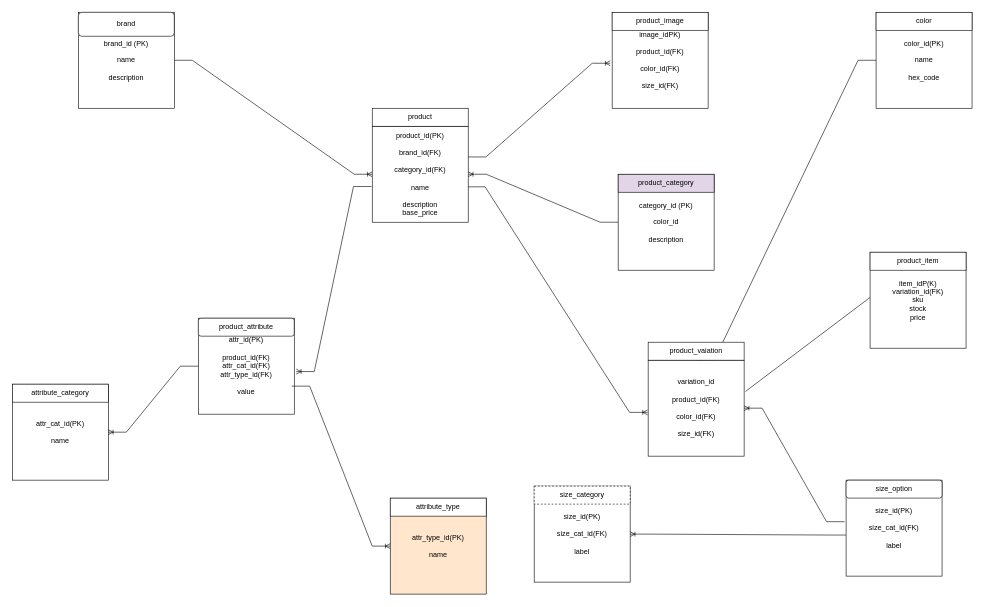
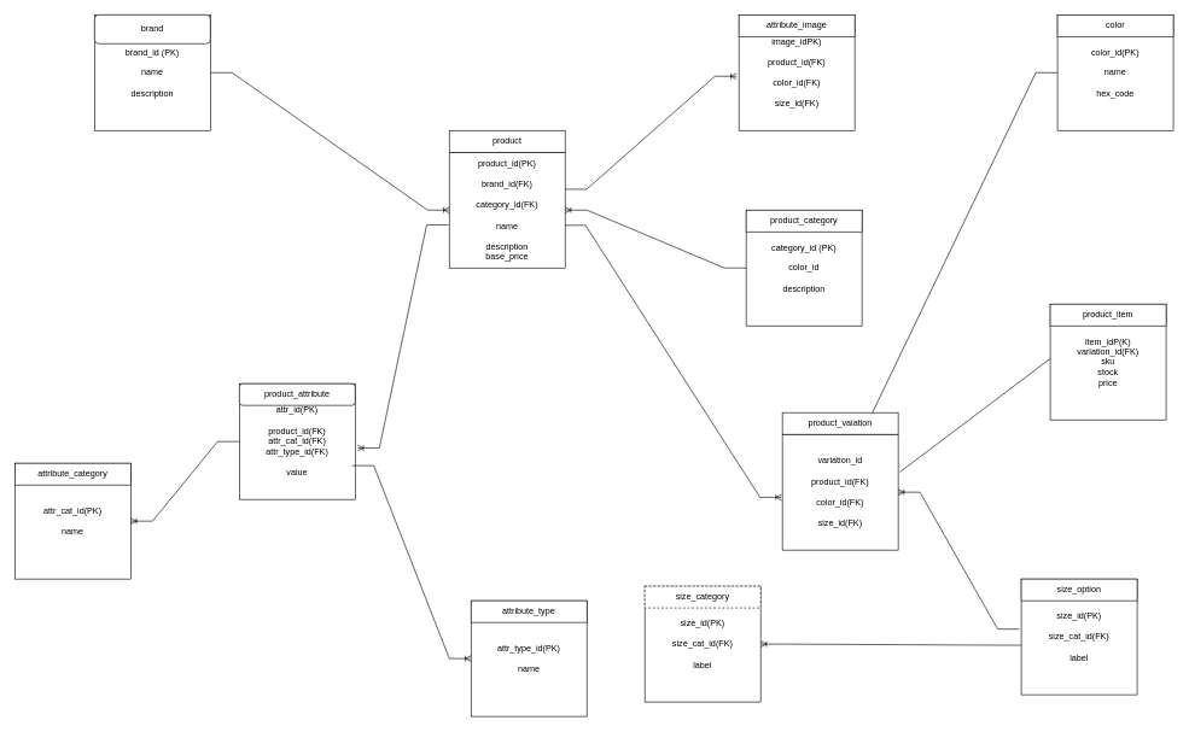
  <mxCell id="0" />
  <mxCell id="1" parent="0" />
  <mxCell id="2" value="" style="edgeStyle=entityRelationEdgeStyle;fontSize=12;html=1;endArrow=ERoneToMany;rounded=0;exitX=0;exitY=0.5;exitDx=0;exitDy=0;" edge="1" parent="1" source="40" target="19"><mxGeometry width="100" height="100" relative="1" as="geometry"><mxPoint x="1050" y="280" as="sourcePoint" /><mxPoint x="1150" y="180" as="targetPoint" /></mxGeometry></mxCell>
  <mxCell id="3" value="" style="edgeStyle=entityRelationEdgeStyle;fontSize=12;html=1;endArrow=ERoneToMany;rounded=0;entryX=-0.02;entryY=0.531;entryDx=0;entryDy=0;entryPerimeter=0;exitX=0.997;exitY=0.32;exitDx=0;exitDy=0;exitPerimeter=0;" edge="1" parent="1" source="19" target="10"><mxGeometry width="100" height="100" relative="1" as="geometry"><mxPoint x="1010" y="330" as="sourcePoint" /><mxPoint x="1110" y="230" as="targetPoint" /></mxGeometry></mxCell>
  <mxCell id="4" value="" style="edgeStyle=entityRelationEdgeStyle;fontSize=12;html=1;endArrow=ERoneToMany;rounded=0;" edge="1" parent="1" source="16" target="19"><mxGeometry width="100" height="100" relative="1" as="geometry"><mxPoint x="990" y="270" as="sourcePoint" /><mxPoint x="1090" y="170" as="targetPoint" /></mxGeometry></mxCell>
  <mxCell id="5" value="" style="edgeStyle=entityRelationEdgeStyle;fontSize=12;html=1;endArrow=ERoneToMany;rounded=0;entryX=-0.006;entryY=0.544;entryDx=0;entryDy=0;entryPerimeter=0;exitX=0.988;exitY=0.631;exitDx=0;exitDy=0;exitPerimeter=0;" edge="1" parent="1" source="19" target="43"><mxGeometry width="100" height="100" relative="1" as="geometry"><mxPoint x="1010" y="330" as="sourcePoint" /><mxPoint x="1110" y="230" as="targetPoint" /></mxGeometry></mxCell>
  <mxCell id="6" value="" style="edgeStyle=entityRelationEdgeStyle;fontSize=12;html=1;endArrow=ERoneToMany;rounded=0;entryX=1.021;entryY=0.556;entryDx=0;entryDy=0;entryPerimeter=0;exitX=-0.008;exitY=0.628;exitDx=0;exitDy=0;exitPerimeter=0;" edge="1" parent="1" source="19" target="34"><mxGeometry width="100" height="100" relative="1" as="geometry"><mxPoint x="990" y="420" as="sourcePoint" /><mxPoint x="1130" y="590" as="targetPoint" /><Array as="points"><mxPoint x="1240" y="430" /></Array></mxGeometry></mxCell>
  <mxCell id="7" value="" style="endArrow=none;html=1;rounded=0;exitX=1.014;exitY=0.326;exitDx=0;exitDy=0;exitPerimeter=0;" edge="1" parent="1" source="43" target="26"><mxGeometry relative="1" as="geometry"><mxPoint x="960" y="660" as="sourcePoint" /><mxPoint x="1120" y="660" as="targetPoint" /></mxGeometry></mxCell>
  <mxCell id="8" value="" style="edgeStyle=entityRelationEdgeStyle;fontSize=12;html=1;endArrow=ERoneToMany;rounded=0;entryX=0.5;entryY=0;entryDx=0;entryDy=0;exitX=0;exitY=0.5;exitDx=0;exitDy=0;" edge="1" parent="1" source="13" target="43"><mxGeometry width="100" height="100" relative="1" as="geometry"><mxPoint x="980" y="480" as="sourcePoint" /><mxPoint x="1080" y="380" as="targetPoint" /></mxGeometry></mxCell>
  <mxCell id="9" value="" style="group" vertex="1" connectable="0" parent="1"><mxGeometry x="1020" y="20" width="160" height="160" as="geometry" /></mxCell>
  <mxCell id="10" value="image_idPK)&lt;div&gt;&lt;br&gt;&lt;/div&gt;&lt;div&gt;product_id(FK)&lt;/div&gt;&lt;div&gt;&lt;br&gt;&lt;/div&gt;&lt;div&gt;color_id(FK)&lt;/div&gt;&lt;div&gt;&lt;br&gt;&lt;/div&gt;&lt;div&gt;size_id(FK)&lt;/div&gt;" style="whiteSpace=wrap;html=1;aspect=fixed;" vertex="1" parent="9"><mxGeometry width="160" height="160" as="geometry" /></mxCell>
- <mxCell id="11" value="product_image" style="rounded=0;whiteSpace=wrap;html=1;" vertex="1" parent="9"><mxGeometry width="160" height="30" as="geometry" /></mxCell>
+ <mxCell id="11" value="attribute_image" style="rounded=0;whiteSpace=wrap;html=1;" vertex="1" parent="9"><mxGeometry width="160" height="30" as="geometry" /></mxCell>
  <mxCell id="12" value="" style="group" vertex="1" connectable="0" parent="1"><mxGeometry x="1460" y="20" width="160" height="160" as="geometry" /></mxCell>
  <mxCell id="13" value="color_id(PK)&lt;div&gt;&lt;br&gt;&lt;/div&gt;&lt;div&gt;name&lt;/div&gt;&lt;div&gt;&lt;br&gt;&lt;/div&gt;&lt;div&gt;hex_code&lt;/div&gt;" style="whiteSpace=wrap;html=1;aspect=fixed;" vertex="1" parent="12"><mxGeometry width="160" height="160" as="geometry" /></mxCell>
  <mxCell id="14" value="color" style="rounded=0;whiteSpace=wrap;html=1;" vertex="1" parent="12"><mxGeometry width="160" height="30" as="geometry" /></mxCell>
  <mxCell id="15" value="" style="group" vertex="1" connectable="0" parent="1"><mxGeometry x="130" y="20" width="160" height="160" as="geometry" /></mxCell>
  <mxCell id="16" value="brand_id (PK)&lt;div&gt;&lt;br&gt;&lt;div&gt;name&lt;/div&gt;&lt;div&gt;&lt;br&gt;&lt;/div&gt;&lt;div&gt;description&lt;/div&gt;&lt;/div&gt;" style="whiteSpace=wrap;html=1;aspect=fixed;" vertex="1" parent="15"><mxGeometry width="160" height="160" as="geometry" /></mxCell>
  <mxCell id="17" value="brand" style="whiteSpace=wrap;html=1;rounded=1;" vertex="1" parent="15"><mxGeometry width="160" height="40" as="geometry" /></mxCell>
  <mxCell id="18" value="" style="group" vertex="1" connectable="0" parent="1"><mxGeometry x="620" y="180" width="160" height="190" as="geometry" /></mxCell>
  <mxCell id="19" value="product_id(PK)&lt;div&gt;&lt;br&gt;&lt;div&gt;&lt;span style=&quot;background-color: transparent; color: light-dark(rgb(0, 0, 0), rgb(255, 255, 255));&quot;&gt;brand_id(FK)&lt;/span&gt;&lt;/div&gt;&lt;div&gt;&lt;span style=&quot;background-color: transparent; color: light-dark(rgb(0, 0, 0), rgb(255, 255, 255));&quot;&gt;&lt;br&gt;&lt;/span&gt;&lt;/div&gt;&lt;div&gt;&lt;span style=&quot;background-color: transparent; color: light-dark(rgb(0, 0, 0), rgb(255, 255, 255));&quot;&gt;category_id(FK)&lt;/span&gt;&lt;/div&gt;&lt;div&gt;&lt;span style=&quot;background-color: transparent; color: light-dark(rgb(0, 0, 0), rgb(255, 255, 255));&quot;&gt;&lt;br&gt;&lt;/span&gt;&lt;/div&gt;&lt;div&gt;&lt;span style=&quot;background-color: transparent; color: light-dark(rgb(0, 0, 0), rgb(255, 255, 255));&quot;&gt;name&lt;/span&gt;&lt;/div&gt;&lt;div&gt;&lt;span style=&quot;background-color: transparent; color: light-dark(rgb(0, 0, 0), rgb(255, 255, 255));&quot;&gt;&lt;br&gt;&lt;/span&gt;&lt;/div&gt;&lt;div&gt;&lt;span style=&quot;background-color: transparent; color: light-dark(rgb(0, 0, 0), rgb(255, 255, 255));&quot;&gt;description&lt;/span&gt;&lt;/div&gt;&lt;/div&gt;&lt;div&gt;base_price&lt;/div&gt;" style="whiteSpace=wrap;html=1;aspect=fixed;" vertex="1" parent="18"><mxGeometry y="30" width="160" height="160" as="geometry" /></mxCell>
  <mxCell id="20" value="product" style="rounded=0;whiteSpace=wrap;html=1;" vertex="1" parent="18"><mxGeometry width="160" height="30" as="geometry" /></mxCell>
  <mxCell id="21" value="" style="group" vertex="1" connectable="0" parent="1"><mxGeometry x="890" y="810" width="160" height="160" as="geometry" /></mxCell>
  <mxCell id="22" value="size_id(PK)&lt;div&gt;&lt;br&gt;&lt;/div&gt;&lt;div&gt;size_cat_id(FK)&lt;/div&gt;&lt;div&gt;&lt;br&gt;&lt;/div&gt;&lt;div&gt;label&lt;/div&gt;" style="whiteSpace=wrap;html=1;aspect=fixed;" vertex="1" parent="21"><mxGeometry width="160" height="160" as="geometry" /></mxCell>
  <mxCell id="23" value="size_category" style="rounded=0;whiteSpace=wrap;html=1;dashed=1;" vertex="1" parent="21"><mxGeometry width="160" height="30" as="geometry" /></mxCell>
  <mxCell id="24" value="" style="group" vertex="1" connectable="0" parent="1"><mxGeometry x="1450" y="420" width="160" height="160" as="geometry" /></mxCell>
  <mxCell id="25" value="&lt;div&gt;item_idP(K)&lt;/div&gt;&lt;div&gt;variation_id(FK)&lt;/div&gt;&lt;div&gt;sku&lt;/div&gt;&lt;div&gt;stock&lt;/div&gt;&lt;div&gt;price&lt;/div&gt;" style="whiteSpace=wrap;html=1;aspect=fixed;" vertex="1" parent="24"><mxGeometry width="160" height="160" as="geometry" /></mxCell>
  <mxCell id="26" value="product_item" style="rounded=0;whiteSpace=wrap;html=1;" vertex="1" parent="24"><mxGeometry width="160" height="30" as="geometry" /></mxCell>
  <mxCell id="27" value="" style="group" vertex="1" connectable="0" parent="1"><mxGeometry x="650" y="830" width="160" height="160" as="geometry" /></mxCell>
- <mxCell id="28" value="attr_type_id(PK)&lt;div&gt;&lt;br&gt;&lt;/div&gt;&lt;div&gt;name&lt;/div&gt;" style="whiteSpace=wrap;html=1;aspect=fixed;fillColor=#ffe6cc;" vertex="1" parent="27"><mxGeometry width="160" height="160" as="geometry" /></mxCell>
+ <mxCell id="28" value="attr_type_id(PK)&lt;div&gt;&lt;br&gt;&lt;/div&gt;&lt;div&gt;name&lt;/div&gt;" style="whiteSpace=wrap;html=1;aspect=fixed;" vertex="1" parent="27"><mxGeometry width="160" height="160" as="geometry" /></mxCell>
  <mxCell id="29" value="attribute_type" style="rounded=0;whiteSpace=wrap;html=1;" vertex="1" parent="27"><mxGeometry width="160" height="30" as="geometry" /></mxCell>
  <mxCell id="30" value="" style="group" vertex="1" connectable="0" parent="1"><mxGeometry x="1410" y="800" width="160" height="160" as="geometry" /></mxCell>
  <mxCell id="31" value="&lt;div&gt;size_id(PK)&lt;/div&gt;&lt;div&gt;&lt;br&gt;&lt;/div&gt;&lt;div&gt;size_cat_id(FK)&lt;/div&gt;&lt;div&gt;&lt;br&gt;&lt;/div&gt;&lt;div&gt;label&lt;/div&gt;" style="whiteSpace=wrap;html=1;aspect=fixed;" vertex="1" parent="30"><mxGeometry width="160" height="160" as="geometry" /></mxCell>
- <mxCell id="32" value="size_option" style="whiteSpace=wrap;html=1;rounded=1;" vertex="1" parent="30"><mxGeometry width="160" height="30" as="geometry" /></mxCell>
+ <mxCell id="32" value="size_option" style="rounded=0;whiteSpace=wrap;html=1;" vertex="1" parent="30"><mxGeometry width="160" height="30" as="geometry" /></mxCell>
  <mxCell id="33" value="" style="group" vertex="1" connectable="0" parent="1"><mxGeometry x="330" y="530" width="160" height="160" as="geometry" /></mxCell>
  <mxCell id="34" value="attr_id(PK)&lt;div&gt;&lt;br&gt;&lt;/div&gt;&lt;div&gt;product_id(FK)&lt;/div&gt;&lt;div&gt;attr_cat_id(FK)&lt;/div&gt;&lt;div&gt;attr_type_id(FK)&lt;/div&gt;&lt;div&gt;&lt;br&gt;&lt;/div&gt;&lt;div&gt;value&lt;/div&gt;" style="whiteSpace=wrap;html=1;aspect=fixed;" vertex="1" parent="33"><mxGeometry width="160" height="160" as="geometry" /></mxCell>
  <mxCell id="35" value="product_attribute" style="whiteSpace=wrap;html=1;rounded=1;" vertex="1" parent="33"><mxGeometry width="160" height="30" as="geometry" /></mxCell>
  <mxCell id="36" value="" style="group" vertex="1" connectable="0" parent="1"><mxGeometry x="20" y="640" width="160" height="160" as="geometry" /></mxCell>
  <mxCell id="37" value="attr_cat_id(PK)&lt;div&gt;&lt;br&gt;&lt;/div&gt;&lt;div&gt;name&lt;/div&gt;" style="whiteSpace=wrap;html=1;aspect=fixed;" vertex="1" parent="36"><mxGeometry width="160" height="160" as="geometry" /></mxCell>
  <mxCell id="38" value="attribute_category" style="rounded=0;whiteSpace=wrap;html=1;" vertex="1" parent="36"><mxGeometry width="160" height="30" as="geometry" /></mxCell>
  <mxCell id="39" value="" style="group" vertex="1" connectable="0" parent="1"><mxGeometry x="1030" y="290" width="160" height="160" as="geometry" /></mxCell>
  <mxCell id="40" value="category_id (PK&lt;span style=&quot;background-color: transparent; color: light-dark(rgb(0, 0, 0), rgb(255, 255, 255));&quot;&gt;)&lt;/span&gt;&lt;div&gt;&lt;br&gt;&lt;/div&gt;&lt;div&gt;&lt;div&gt;&lt;div&gt;&lt;div&gt;color_id&lt;/div&gt;&lt;div&gt;&lt;br&gt;&lt;/div&gt;&lt;div&gt;description&lt;/div&gt;&lt;/div&gt;&lt;/div&gt;&lt;/div&gt;" style="whiteSpace=wrap;html=1;aspect=fixed;" vertex="1" parent="39"><mxGeometry width="160" height="160" as="geometry" /></mxCell>
- <mxCell id="41" value="product_category" style="rounded=0;whiteSpace=wrap;html=1;fillColor=#e1d5e7;" vertex="1" parent="39"><mxGeometry width="160" height="30" as="geometry" /></mxCell>
+ <mxCell id="41" value="product_category" style="rounded=0;whiteSpace=wrap;html=1;" vertex="1" parent="39"><mxGeometry width="160" height="30" as="geometry" /></mxCell>
  <mxCell id="42" value="" style="group" vertex="1" connectable="0" parent="1"><mxGeometry x="1080" y="570" width="160" height="190" as="geometry" /></mxCell>
  <mxCell id="43" value="variation_id&lt;div&gt;&lt;br&gt;&lt;/div&gt;&lt;div&gt;product_id(FK)&lt;/div&gt;&lt;div&gt;&lt;br&gt;&lt;/div&gt;&lt;div&gt;color_id(FK)&lt;/div&gt;&lt;div&gt;&lt;br&gt;&lt;/div&gt;&lt;div&gt;size_id(FK)&lt;/div&gt;" style="whiteSpace=wrap;html=1;aspect=fixed;" vertex="1" parent="42"><mxGeometry y="30" width="160" height="160" as="geometry" /></mxCell>
  <mxCell id="44" value="product_vaiation" style="rounded=0;whiteSpace=wrap;html=1;" vertex="1" parent="42"><mxGeometry width="160" height="30" as="geometry" /></mxCell>
  <mxCell id="45" value="" style="edgeStyle=entityRelationEdgeStyle;fontSize=12;html=1;endArrow=ERoneToMany;rounded=0;exitX=-0.016;exitY=0.433;exitDx=0;exitDy=0;exitPerimeter=0;" edge="1" parent="1" source="31" target="43"><mxGeometry width="100" height="100" relative="1" as="geometry"><mxPoint x="1260" y="660" as="sourcePoint" /><mxPoint x="1318" y="510" as="targetPoint" /></mxGeometry></mxCell>
  <mxCell id="46" value="" style="edgeStyle=entityRelationEdgeStyle;fontSize=12;html=1;endArrow=ERoneToMany;rounded=0;exitX=-0.001;exitY=0.572;exitDx=0;exitDy=0;exitPerimeter=0;" edge="1" parent="1" source="31" target="22"><mxGeometry width="100" height="100" relative="1" as="geometry"><mxPoint x="1600" y="590" as="sourcePoint" /><mxPoint x="1540" y="810" as="targetPoint" /></mxGeometry></mxCell>
  <mxCell id="47" value="" style="edgeStyle=entityRelationEdgeStyle;fontSize=12;html=1;endArrow=ERoneToMany;rounded=0;entryX=1;entryY=0.5;entryDx=0;entryDy=0;" edge="1" parent="1" source="34" target="37"><mxGeometry width="100" height="100" relative="1" as="geometry"><mxPoint x="760" y="490" as="sourcePoint" /><mxPoint x="980" y="620" as="targetPoint" /></mxGeometry></mxCell>
  <mxCell id="48" value="" style="edgeStyle=entityRelationEdgeStyle;fontSize=12;html=1;endArrow=ERoneToMany;rounded=0;entryX=0;entryY=0.5;entryDx=0;entryDy=0;exitX=0.973;exitY=0.708;exitDx=0;exitDy=0;exitPerimeter=0;" edge="1" parent="1" source="34" target="28"><mxGeometry width="100" height="100" relative="1" as="geometry"><mxPoint x="760" y="490" as="sourcePoint" /><mxPoint y="530" as="targetPoint" x="840" /></mxGeometry></mxCell>
